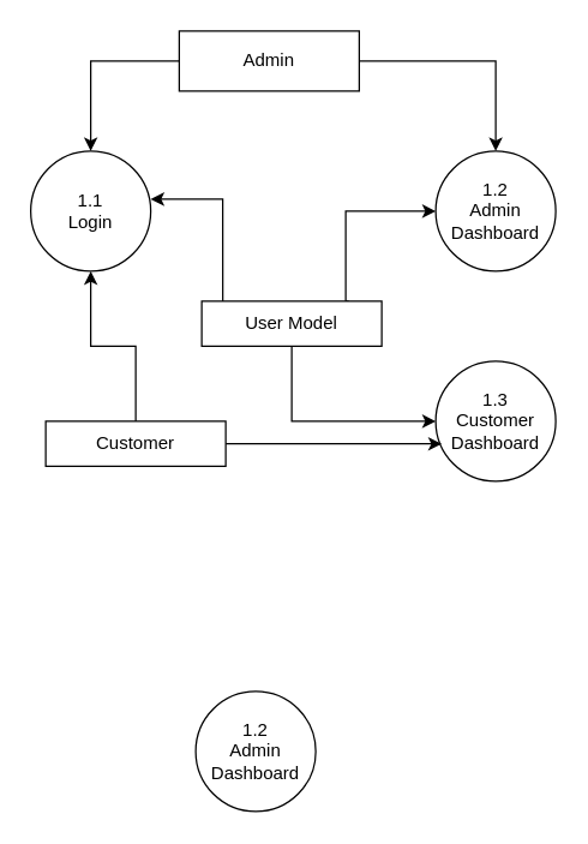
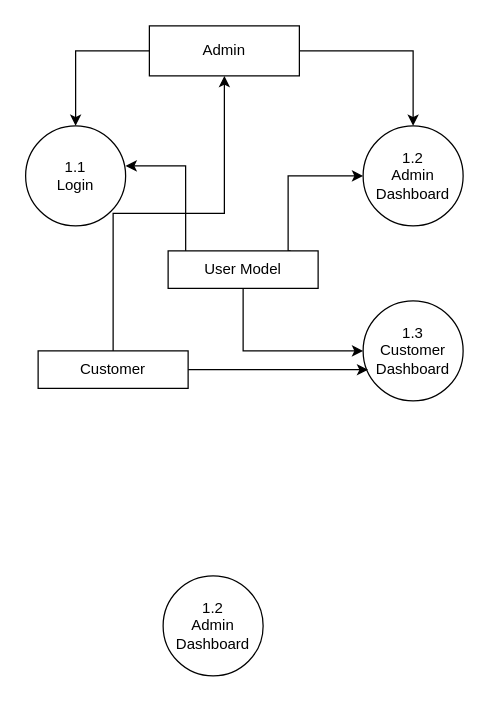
  <mxCell id="0" />
  <mxCell id="1" parent="0" />
  <mxCell id="2" style="edgeStyle=orthogonalEdgeStyle;rounded=0;orthogonalLoop=1;jettySize=auto;html=1;" edge="1" parent="1" source="4" target="5"><mxGeometry relative="1" as="geometry" /></mxCell>
  <mxCell id="3" style="edgeStyle=orthogonalEdgeStyle;rounded=0;orthogonalLoop=1;jettySize=auto;html=1;entryX=0.5;entryY=0;entryDx=0;entryDy=0;" edge="1" parent="1" source="4" target="6"><mxGeometry relative="1" as="geometry" /></mxCell>
  <mxCell id="4" value="Admin" style="rounded=0;whiteSpace=wrap;html=1;" vertex="1" parent="1"><mxGeometry x="119" y="20" width="120" height="40" as="geometry" /></mxCell>
  <mxCell id="5" value="1.2&lt;br&gt;Admin&lt;br&gt;Dashboard" style="ellipse;whiteSpace=wrap;html=1;aspect=fixed;" vertex="1" parent="1"><mxGeometry x="290" y="100" width="80" height="80" as="geometry" /></mxCell>
  <mxCell id="6" value="1.1&lt;br&gt;Login" style="ellipse;whiteSpace=wrap;html=1;aspect=fixed;" vertex="1" parent="1"><mxGeometry x="20" y="100" width="80" height="80" as="geometry" /></mxCell>
  <mxCell id="7" style="edgeStyle=orthogonalEdgeStyle;rounded=0;orthogonalLoop=1;jettySize=auto;html=1;entryX=0;entryY=0.5;entryDx=0;entryDy=0;exitX=0.817;exitY=0;exitDx=0;exitDy=0;exitPerimeter=0;" edge="1" parent="1" source="10" target="5"><mxGeometry relative="1" as="geometry"><Array as="points"><mxPoint x="230" y="200" /><mxPoint x="230" y="140" /></Array></mxGeometry></mxCell>
  <mxCell id="8" style="edgeStyle=orthogonalEdgeStyle;rounded=0;orthogonalLoop=1;jettySize=auto;html=1;entryX=1;entryY=0.4;entryDx=0;entryDy=0;entryPerimeter=0;exitX=0.117;exitY=0.033;exitDx=0;exitDy=0;exitPerimeter=0;" edge="1" parent="1" source="10" target="6"><mxGeometry relative="1" as="geometry" /></mxCell>
  <mxCell id="9" style="edgeStyle=orthogonalEdgeStyle;rounded=0;orthogonalLoop=1;jettySize=auto;html=1;entryX=0;entryY=0.5;entryDx=0;entryDy=0;" edge="1" parent="1" source="10" target="11"><mxGeometry relative="1" as="geometry"><Array as="points"><mxPoint x="194" y="280" /></Array></mxGeometry></mxCell>
  <mxCell id="10" value="User Model" style="rounded=0;whiteSpace=wrap;html=1;" vertex="1" parent="1"><mxGeometry x="134" y="200" width="120" height="30" as="geometry" /></mxCell>
  <mxCell id="11" value="1.3&lt;br&gt;Customer&lt;br&gt;Dashboard" style="ellipse;whiteSpace=wrap;html=1;aspect=fixed;" vertex="1" parent="1"><mxGeometry x="290" y="240" width="80" height="80" as="geometry" /></mxCell>
  <mxCell id="12" style="edgeStyle=orthogonalEdgeStyle;rounded=0;orthogonalLoop=1;jettySize=auto;html=1;entryX=0.05;entryY=0.688;entryDx=0;entryDy=0;entryPerimeter=0;" edge="1" parent="1" source="14" target="11"><mxGeometry relative="1" as="geometry" /></mxCell>
- <mxCell id="13" style="edgeStyle=orthogonalEdgeStyle;rounded=0;orthogonalLoop=1;jettySize=auto;html=1;entryX=0.5;entryY=1;entryDx=0;entryDy=0;" edge="1" parent="1" source="14" target="6"><mxGeometry relative="1" as="geometry" /></mxCell>
+ <mxCell id="13" style="edgeStyle=orthogonalEdgeStyle;rounded=0;orthogonalLoop=1;jettySize=auto;html=1;" edge="1" parent="1" source="14" target="4"><mxGeometry relative="1" as="geometry" /></mxCell>
  <mxCell id="14" value="Customer" style="rounded=0;whiteSpace=wrap;html=1;" vertex="1" parent="1"><mxGeometry x="30" y="280" width="120" height="30" as="geometry" /></mxCell>
  <mxCell id="15" value="1.2&lt;br&gt;Admin&lt;br&gt;Dashboard" style="ellipse;whiteSpace=wrap;html=1;aspect=fixed;" vertex="1" parent="1"><mxGeometry x="130" y="460" width="80" height="80" as="geometry" /></mxCell>
